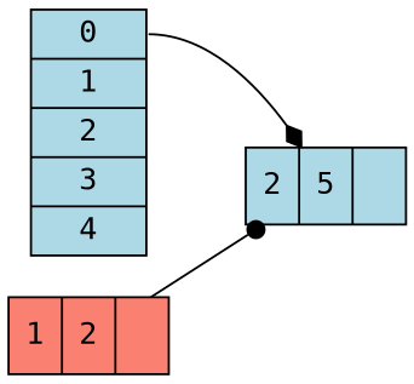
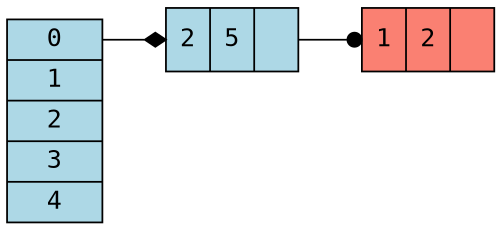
  digraph {
    fontname="DejaVu Sans Mono"
    rankdir=LR
    node [fillcolor=lightblue fontname="DejaVu Sans Mono" shape=record style=filled]
    edge [fontname="DejaVu Sans Mono" style=solid]
    n1 [label="<f0> 0 | <f1> 1 |<f2> 2 |<f3> 3 |<f4> 4"]
    n2 [label="{ 2 | 5 | }"]
    n3 [fillcolor=salmon label="{ 1 | 2 | }"]
    n1 -> n2 [arrowhead=diamond tailport=f0]
-   n3 -> n2 [arrowhead=dot]
+   n2 -> n3 [arrowhead=dot]
  }
